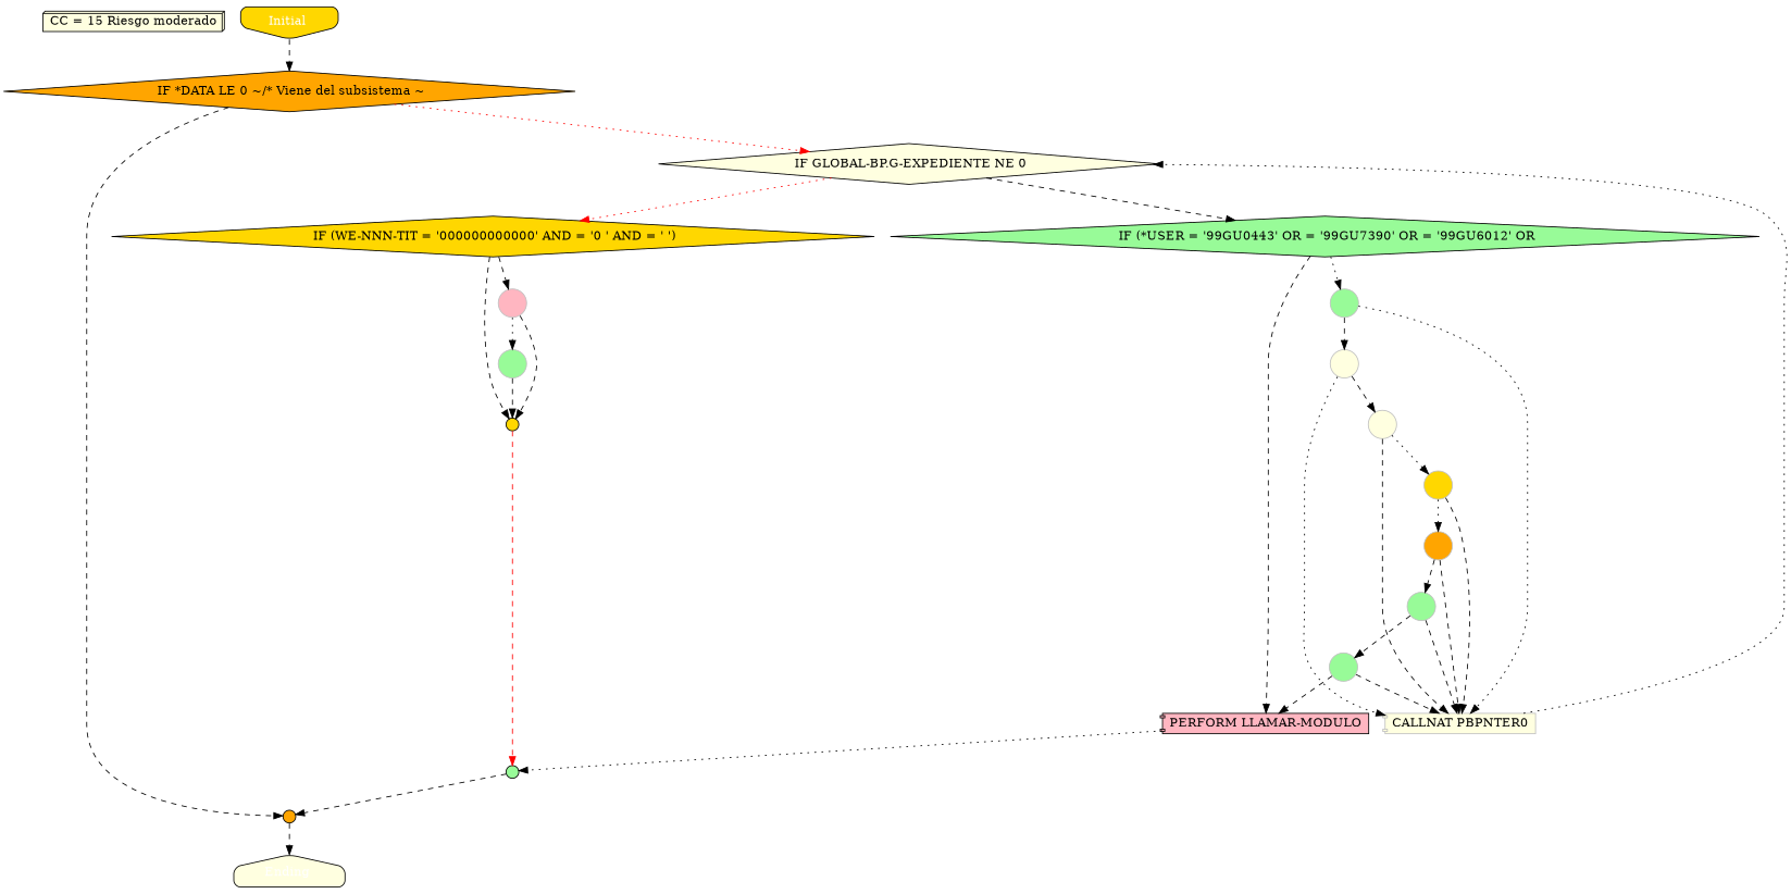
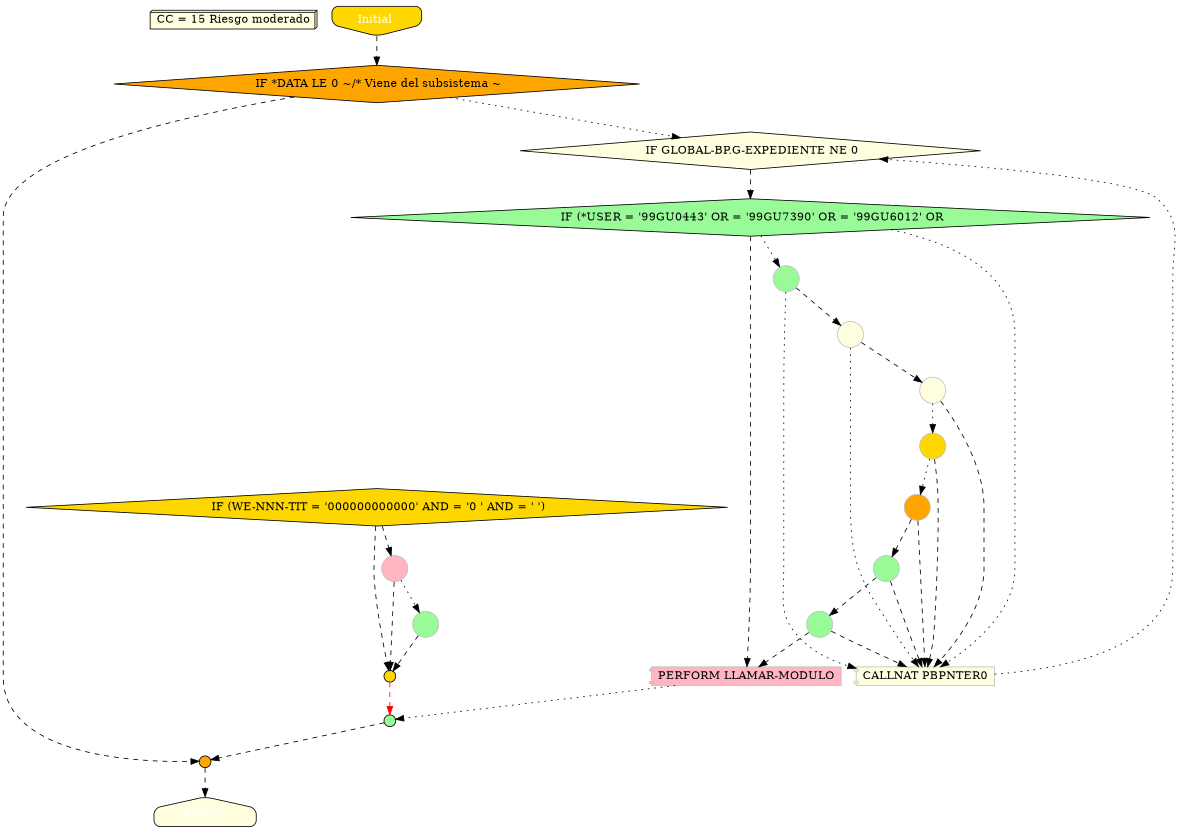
  digraph {
    beautify=true
    node [color=grey fillcolor=lightyellow fontcolor=black shape=circle style=filled]
    edge [color=black style=dashed]
    n1 [color=black height=.2 label="CC = 15 Riesgo moderado" shape=box3d style="rounded, filled,filled" width=.2]
    n2 [color=black fillcolor=orange height=.2 label=" IF *DATA LE 0 ~/* Viene del subsistema ~" shape=diamond width=.2]
    n3 [color=black fillcolor=orange height=.2 label=" " shape=point style="rounded,filled" width=.2]
    n4 [color=black height=.2 label=" IF GLOBAL-BP.G-EXPEDIENTE NE 0" shape=diamond width=.2]
    n5 [color=black fontcolor=white height=.2 label="Ending " shape=house style="rounded, filled,filled" width=.2]
    n6 [color=black fillcolor=palegreen height=.2 label=" IF (*USER = '99GU0443' OR = '99GU7390' OR = '99GU6012' OR" shape=diamond width=.2]
    n7 [color=black fillcolor=gold height=.2 label=" IF (WE-NNN-TIT = '000000000000' AND = '0 ' AND = ' ')" shape=diamond width=.2]
    n8 [color=black fillcolor=gold fontcolor=white height=.2 label="Initial " shape=invhouse style="rounded, filled,filled" width=.2]
-   n9 [color=black fillcolor=lightpink height=.2 label="PERFORM LLAMAR-MODULO" shape=component width=.2]
+   n9 [fillcolor=lightpink height=.2 label="PERFORM LLAMAR-MODULO" shape=component width=.2]
    n10 [height=.2 label="CALLNAT PBPNTER0" shape=component width=.2]
    n11 [fillcolor=palegreen height=.2 label=" " width=.2]
    n12 [color=black fillcolor=gold height=.2 label=" " shape=point style="rounded,filled" width=.2]
    n13 [fillcolor=lightpink height=.2 label=" " width=.2]
    n14 [color=black fillcolor=palegreen height=.2 label=" " shape=point style="rounded,filled" width=.2]
    n15 [height=.2 label=" " width=.2]
    n16 [height=.2 label=" " width=.2]
    n17 [fillcolor=gold height=.2 label=" " width=.2]
    n18 [fillcolor=orange height=.2 label=" " width=.2]
    n19 [fillcolor=palegreen height=.2 label=" " width=.2]
    n20 [fillcolor=palegreen height=.2 label=" " width=.2]
    n21 [fillcolor=palegreen height=.2 label=" " width=.2]
    n2 -> n3
-   n2 -> n4 [color=red style=dotted]
+   n2 -> n4 [style=dotted]
    n3 -> n5
    n4 -> n6
-   n4 -> n7 [color=red style=dotted]
    n6 -> n9
+   n6 -> n10 [style=dotted]
    n6 -> n11 [style=dotted]
    n7 -> n12
    n7 -> n13
    n8 -> n2
    n9 -> n14 [style=dotted]
    n10 -> n4 [style=dotted]
    n11 -> n10 [style=dotted]
    n11 -> n15
    n12 -> n14 [color=red]
    n13 -> n12
    n13 -> n21 [style=dotted]
    n14 -> n3
    n15 -> n10 [style=dotted]
    n15 -> n16
    n16 -> n10
    n16 -> n17 [style=dotted]
    n17 -> n10
    n17 -> n18 [style=dotted]
    n18 -> n10
    n18 -> n19
    n19 -> n10
    n19 -> n20
    n20 -> n9
    n20 -> n10
    n21 -> n12
  }
